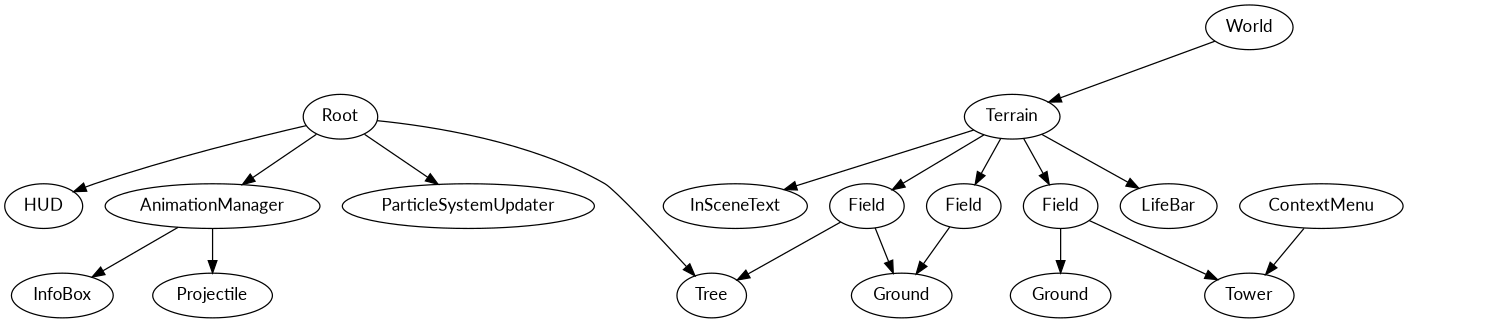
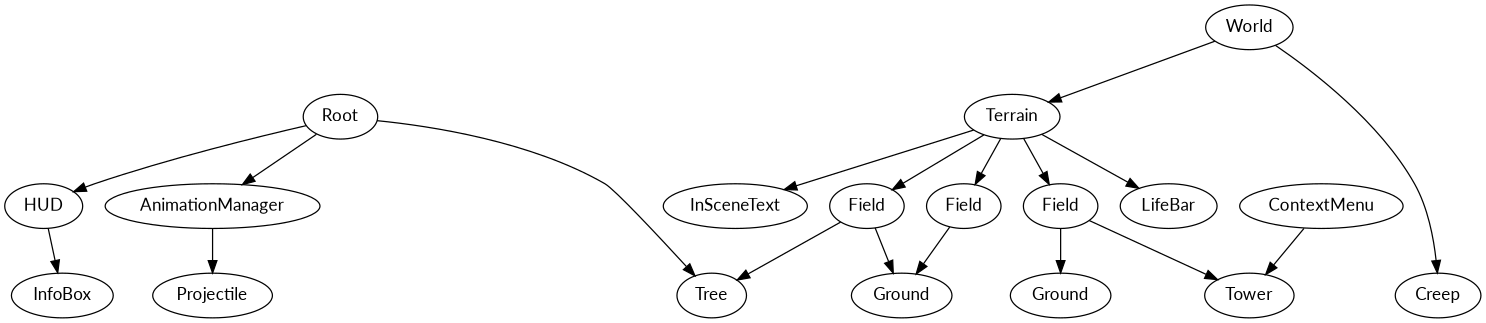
  digraph {
    fontname=Lato
    node [fontname=Lato]
    edge [fontname=Lato]
    Tower
    Projectile
+   Creep
    HUD [rank=min]
    InfoBox
    Root
-   ParticleSystemUpdater
    AnimationManager
    Tree
    World
    Terrain
    InSceneText
    n13 [label=Field]
    n14 [label=Field]
    Field
    LifeBar
    Ground
    n18 [label=Ground]
    ContextMenu
    subgraph sub_1 {
      rank=same
      Tower
      Projectile
+     Creep
    }
-   AnimationManager -> InfoBox
+   HUD -> InfoBox
    Root -> HUD
-   Root -> ParticleSystemUpdater
    Root -> AnimationManager
    Root -> Tree
    AnimationManager -> Projectile
+   World -> Creep
    World -> Terrain
    Terrain -> InSceneText
    Terrain -> n13
    Terrain -> n14
    Terrain -> Field
    Terrain -> LifeBar
    n13 -> Ground
    n14 -> Tower
    n14 -> n18
    Field -> Tree
    Field -> Ground
    ContextMenu -> Tower
  }
